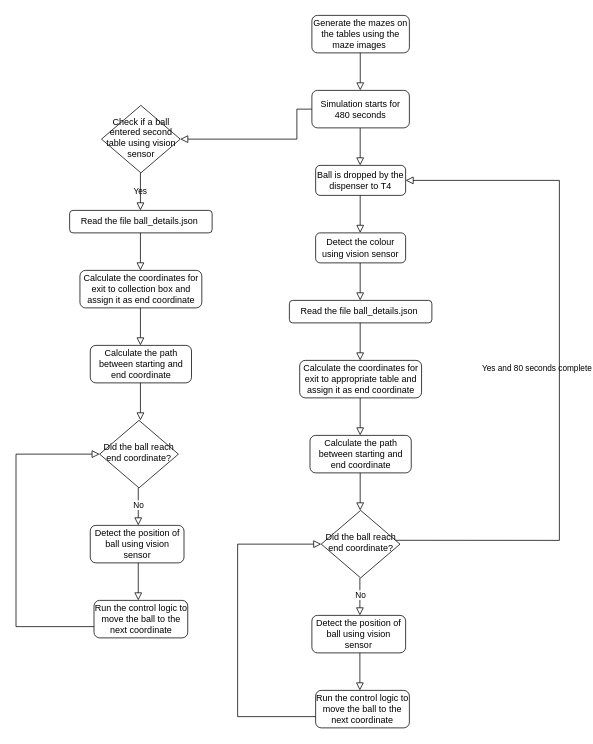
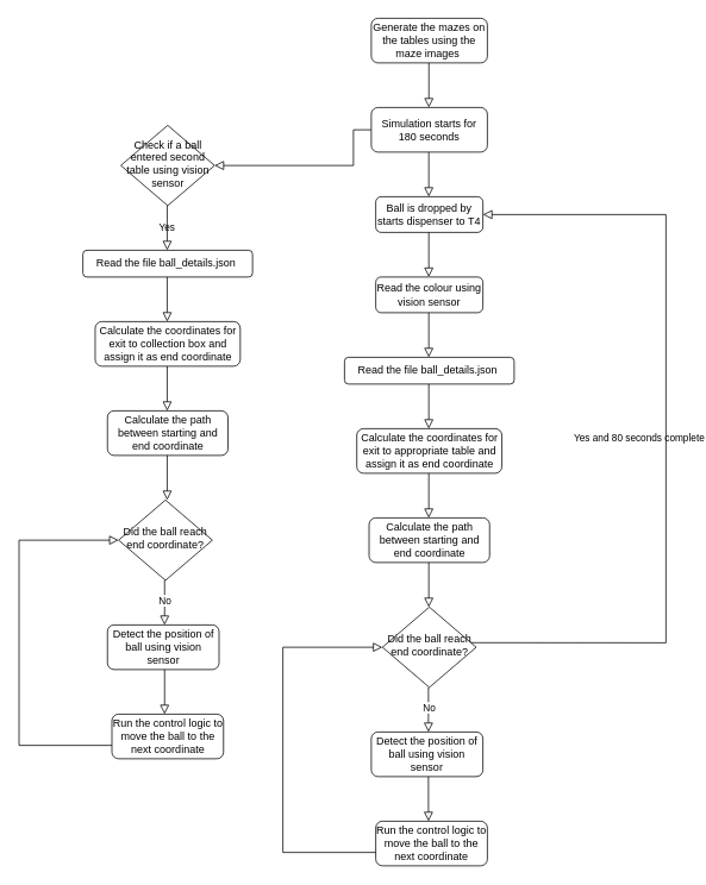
  <mxCell id="0" />
  <mxCell id="1" parent="0" />
- <mxCell id="2" value="Ball is dropped by the dispenser to T4" style="rounded=1;whiteSpace=wrap;html=1;fontSize=12;glass=0;strokeWidth=1;shadow=0;" vertex="1" parent="1"><mxGeometry x="420" y="220" width="120" height="40" as="geometry" /></mxCell>
+ <mxCell id="2" value="Ball is dropped by starts dispenser to T4" style="rounded=1;whiteSpace=wrap;html=1;fontSize=12;glass=0;strokeWidth=1;shadow=0;" vertex="1" parent="1"><mxGeometry x="420" y="220" width="120" height="40" as="geometry" /></mxCell>
  <mxCell id="3" value="" style="rounded=0;html=1;jettySize=auto;orthogonalLoop=1;fontSize=11;endArrow=block;endFill=0;endSize=8;strokeWidth=1;shadow=0;labelBackgroundColor=none;edgeStyle=orthogonalEdgeStyle;" edge="1" parent="1"><mxGeometry relative="1" as="geometry"><mxPoint x="479.41" y="260" as="sourcePoint" /><mxPoint x="479.41" y="310" as="targetPoint" /></mxGeometry></mxCell>
- <mxCell id="4" value="Detect the colour using vision sensor" style="rounded=1;whiteSpace=wrap;html=1;fontSize=12;glass=0;strokeWidth=1;shadow=0;" vertex="1" parent="1"><mxGeometry x="420" y="310" width="120" height="40" as="geometry" /></mxCell>
+ <mxCell id="4" value="Read the colour using vision sensor" style="rounded=1;whiteSpace=wrap;html=1;fontSize=12;glass=0;strokeWidth=1;shadow=0;" vertex="1" parent="1"><mxGeometry x="420" y="310" width="120" height="40" as="geometry" /></mxCell>
  <mxCell id="5" value="" style="rounded=0;html=1;jettySize=auto;orthogonalLoop=1;fontSize=11;endArrow=block;endFill=0;endSize=8;strokeWidth=1;shadow=0;labelBackgroundColor=none;edgeStyle=orthogonalEdgeStyle;" edge="1" parent="1"><mxGeometry relative="1" as="geometry"><mxPoint x="479.41" y="350" as="sourcePoint" /><mxPoint x="479.41" y="400" as="targetPoint" /></mxGeometry></mxCell>
  <mxCell id="6" value="Calculate the path between starting and end coordinate" style="rounded=1;whiteSpace=wrap;html=1;fontSize=12;glass=0;strokeWidth=1;shadow=0;" vertex="1" parent="1"><mxGeometry x="412.5" y="580" width="135" height="50" as="geometry" /></mxCell>
  <mxCell id="7" value="Calculate the coordinates for exit to appropriate table and assign it as end coordinate" style="rounded=1;whiteSpace=wrap;html=1;fontSize=12;glass=0;strokeWidth=1;shadow=0;" vertex="1" parent="1"><mxGeometry x="398.75" y="480" width="162.5" height="50" as="geometry" /></mxCell>
  <mxCell id="8" value="Read the file ball_details.json&amp;nbsp;" style="rounded=1;whiteSpace=wrap;html=1;fontSize=12;glass=0;strokeWidth=1;shadow=0;" vertex="1" parent="1"><mxGeometry x="385" y="400" width="190" height="30" as="geometry" /></mxCell>
  <mxCell id="9" value="" style="rounded=0;html=1;jettySize=auto;orthogonalLoop=1;fontSize=11;endArrow=block;endFill=0;endSize=8;strokeWidth=1;shadow=0;labelBackgroundColor=none;edgeStyle=orthogonalEdgeStyle;" edge="1" parent="1"><mxGeometry relative="1" as="geometry"><mxPoint x="479.41" y="530" as="sourcePoint" /><mxPoint x="479.41" y="580" as="targetPoint" /></mxGeometry></mxCell>
  <mxCell id="10" value="" style="rounded=0;html=1;jettySize=auto;orthogonalLoop=1;fontSize=11;endArrow=block;endFill=0;endSize=8;strokeWidth=1;shadow=0;labelBackgroundColor=none;edgeStyle=orthogonalEdgeStyle;" edge="1" parent="1"><mxGeometry relative="1" as="geometry"><mxPoint x="479.41" y="430" as="sourcePoint" /><mxPoint x="479.41" y="480" as="targetPoint" /></mxGeometry></mxCell>
  <mxCell id="11" value="Yes and 80 seconds complete" style="rounded=0;html=1;jettySize=auto;orthogonalLoop=1;fontSize=11;endArrow=block;endFill=0;endSize=8;strokeWidth=1;shadow=0;labelBackgroundColor=none;edgeStyle=orthogonalEdgeStyle;entryX=1;entryY=0.5;entryDx=0;entryDy=0;exitX=0.922;exitY=0.443;exitDx=0;exitDy=0;exitPerimeter=0;" edge="1" parent="1" source="21" target="2"><mxGeometry x="-0.005" y="30" relative="1" as="geometry"><mxPoint x="535" y="720" as="sourcePoint" /><mxPoint x="755" y="240" as="targetPoint" /><Array as="points"><mxPoint x="535" y="720" /><mxPoint x="745" y="720" /><mxPoint x="745" y="240" /></Array><mxPoint y="1" as="offset" /></mxGeometry></mxCell>
  <mxCell id="12" value="" style="rounded=0;html=1;jettySize=auto;orthogonalLoop=1;fontSize=11;endArrow=block;endFill=0;endSize=8;strokeWidth=1;shadow=0;labelBackgroundColor=none;edgeStyle=orthogonalEdgeStyle;" edge="1" parent="1"><mxGeometry relative="1" as="geometry"><mxPoint x="479.41" y="630" as="sourcePoint" /><mxPoint x="479.41" y="680" as="targetPoint" /></mxGeometry></mxCell>
  <mxCell id="13" value="Run the control logic to move the ball to the next coordinate" style="rounded=1;whiteSpace=wrap;html=1;fontSize=12;glass=0;strokeWidth=1;shadow=0;" vertex="1" parent="1"><mxGeometry x="420" y="920" width="125" height="50" as="geometry" /></mxCell>
  <mxCell id="14" value="Detect the position of ball using vision sensor" style="rounded=1;whiteSpace=wrap;html=1;fontSize=12;glass=0;strokeWidth=1;shadow=0;" vertex="1" parent="1"><mxGeometry x="415" y="820" width="125" height="50" as="geometry" /></mxCell>
  <mxCell id="15" value="Generate the mazes on the tables using the maze images&amp;nbsp;" style="rounded=1;whiteSpace=wrap;html=1;fontSize=12;glass=0;strokeWidth=1;shadow=0;" vertex="1" parent="1"><mxGeometry x="415" y="20" width="130" height="50" as="geometry" /></mxCell>
  <mxCell id="16" value="" style="rounded=0;html=1;jettySize=auto;orthogonalLoop=1;fontSize=11;endArrow=block;endFill=0;endSize=8;strokeWidth=1;shadow=0;labelBackgroundColor=none;edgeStyle=orthogonalEdgeStyle;entryX=0;entryY=0.5;entryDx=0;entryDy=0;" edge="1" parent="1" target="21"><mxGeometry relative="1" as="geometry"><mxPoint x="420" y="955" as="sourcePoint" /><mxPoint x="425" y="725" as="targetPoint" /><Array as="points"><mxPoint x="316" y="955" /><mxPoint x="316" y="725" /></Array></mxGeometry></mxCell>
  <mxCell id="17" value="" style="rounded=0;html=1;jettySize=auto;orthogonalLoop=1;fontSize=11;endArrow=block;endFill=0;endSize=8;strokeWidth=1;shadow=0;labelBackgroundColor=none;edgeStyle=orthogonalEdgeStyle;" edge="1" parent="1"><mxGeometry relative="1" as="geometry"><mxPoint x="479" y="870" as="sourcePoint" /><mxPoint x="479" y="920" as="targetPoint" /></mxGeometry></mxCell>
  <mxCell id="18" value="" style="rounded=0;html=1;jettySize=auto;orthogonalLoop=1;fontSize=11;endArrow=block;endFill=0;endSize=8;strokeWidth=1;shadow=0;labelBackgroundColor=none;edgeStyle=orthogonalEdgeStyle;" edge="1" parent="1"><mxGeometry relative="1" as="geometry"><mxPoint x="479" y="770" as="sourcePoint" /><mxPoint x="479" y="820" as="targetPoint" /></mxGeometry></mxCell>
  <mxCell id="19" value="No" style="edgeLabel;html=1;align=center;verticalAlign=middle;resizable=0;points=[];" vertex="1" connectable="0" parent="18"><mxGeometry x="-0.116" relative="1" as="geometry"><mxPoint as="offset" /></mxGeometry></mxCell>
  <mxCell id="20" value="" style="rounded=0;html=1;jettySize=auto;orthogonalLoop=1;fontSize=11;endArrow=block;endFill=0;endSize=8;strokeWidth=1;shadow=0;labelBackgroundColor=none;edgeStyle=orthogonalEdgeStyle;" edge="1" parent="1"><mxGeometry relative="1" as="geometry"><mxPoint x="479.41" y="170" as="sourcePoint" /><mxPoint x="479.41" y="220" as="targetPoint" /></mxGeometry></mxCell>
  <mxCell id="21" value="Did the ball reach end coordinate?" style="rhombus;whiteSpace=wrap;html=1;shadow=0;fontFamily=Helvetica;fontSize=12;align=center;strokeWidth=1;spacing=6;spacingTop=-4;" vertex="1" parent="1"><mxGeometry x="427.5" y="680" width="105" height="90" as="geometry" /></mxCell>
  <mxCell id="22" value="Run the control logic to move the ball to the next coordinate" style="rounded=1;whiteSpace=wrap;html=1;fontSize=12;glass=0;strokeWidth=1;shadow=0;" vertex="1" parent="1"><mxGeometry x="124.5" y="800" width="125" height="50" as="geometry" /></mxCell>
  <mxCell id="23" value="Detect the position of ball using vision sensor" style="rounded=1;whiteSpace=wrap;html=1;fontSize=12;glass=0;strokeWidth=1;shadow=0;" vertex="1" parent="1"><mxGeometry x="119.5" y="700" width="125" height="50" as="geometry" /></mxCell>
  <mxCell id="24" value="" style="rounded=0;html=1;jettySize=auto;orthogonalLoop=1;fontSize=11;endArrow=block;endFill=0;endSize=8;strokeWidth=1;shadow=0;labelBackgroundColor=none;edgeStyle=orthogonalEdgeStyle;entryX=0;entryY=0.5;entryDx=0;entryDy=0;" edge="1" parent="1" target="28"><mxGeometry relative="1" as="geometry"><mxPoint x="124.5" y="835" as="sourcePoint" /><mxPoint x="129.5" y="605" as="targetPoint" /><Array as="points"><mxPoint x="20.5" y="835" /><mxPoint x="20.5" y="605" /></Array></mxGeometry></mxCell>
  <mxCell id="25" value="" style="rounded=0;html=1;jettySize=auto;orthogonalLoop=1;fontSize=11;endArrow=block;endFill=0;endSize=8;strokeWidth=1;shadow=0;labelBackgroundColor=none;edgeStyle=orthogonalEdgeStyle;" edge="1" parent="1"><mxGeometry relative="1" as="geometry"><mxPoint x="183.5" y="750" as="sourcePoint" /><mxPoint x="183.5" y="800" as="targetPoint" /></mxGeometry></mxCell>
  <mxCell id="26" value="" style="rounded=0;html=1;jettySize=auto;orthogonalLoop=1;fontSize=11;endArrow=block;endFill=0;endSize=8;strokeWidth=1;shadow=0;labelBackgroundColor=none;edgeStyle=orthogonalEdgeStyle;" edge="1" parent="1"><mxGeometry relative="1" as="geometry"><mxPoint x="183.5" y="650" as="sourcePoint" /><mxPoint x="183.5" y="700" as="targetPoint" /></mxGeometry></mxCell>
  <mxCell id="27" value="No" style="edgeLabel;html=1;align=center;verticalAlign=middle;resizable=0;points=[];" vertex="1" connectable="0" parent="26"><mxGeometry x="-0.116" relative="1" as="geometry"><mxPoint as="offset" /></mxGeometry></mxCell>
  <mxCell id="28" value="Did the ball reach end coordinate?" style="rhombus;whiteSpace=wrap;html=1;shadow=0;fontFamily=Helvetica;fontSize=12;align=center;strokeWidth=1;spacing=6;spacingTop=-4;" vertex="1" parent="1"><mxGeometry x="132" y="560" width="105" height="90" as="geometry" /></mxCell>
  <mxCell id="29" value="Calculate the path between starting and end coordinate" style="rounded=1;whiteSpace=wrap;html=1;fontSize=12;glass=0;strokeWidth=1;shadow=0;" vertex="1" parent="1"><mxGeometry x="119.5" y="460" width="135" height="50" as="geometry" /></mxCell>
  <mxCell id="30" value="Calculate the coordinates for exit to collection box and assign it as end coordinate" style="rounded=1;whiteSpace=wrap;html=1;fontSize=12;glass=0;strokeWidth=1;shadow=0;" vertex="1" parent="1"><mxGeometry x="105.75" y="360" width="162.5" height="50" as="geometry" /></mxCell>
  <mxCell id="31" value="Read the file ball_details.json&amp;nbsp;" style="rounded=1;whiteSpace=wrap;html=1;fontSize=12;glass=0;strokeWidth=1;shadow=0;" vertex="1" parent="1"><mxGeometry x="92" y="280" width="190" height="30" as="geometry" /></mxCell>
  <mxCell id="32" value="" style="rounded=0;html=1;jettySize=auto;orthogonalLoop=1;fontSize=11;endArrow=block;endFill=0;endSize=8;strokeWidth=1;shadow=0;labelBackgroundColor=none;edgeStyle=orthogonalEdgeStyle;" edge="1" parent="1"><mxGeometry relative="1" as="geometry"><mxPoint x="186.41" y="410" as="sourcePoint" /><mxPoint x="186.41" y="460" as="targetPoint" /></mxGeometry></mxCell>
  <mxCell id="33" value="" style="rounded=0;html=1;jettySize=auto;orthogonalLoop=1;fontSize=11;endArrow=block;endFill=0;endSize=8;strokeWidth=1;shadow=0;labelBackgroundColor=none;edgeStyle=orthogonalEdgeStyle;" edge="1" parent="1"><mxGeometry relative="1" as="geometry"><mxPoint x="186.41" y="310" as="sourcePoint" /><mxPoint x="186.41" y="360" as="targetPoint" /></mxGeometry></mxCell>
  <mxCell id="34" value="" style="rounded=0;html=1;jettySize=auto;orthogonalLoop=1;fontSize=11;endArrow=block;endFill=0;endSize=8;strokeWidth=1;shadow=0;labelBackgroundColor=none;edgeStyle=orthogonalEdgeStyle;" edge="1" parent="1"><mxGeometry relative="1" as="geometry"><mxPoint x="186.41" y="510" as="sourcePoint" /><mxPoint x="186.41" y="560" as="targetPoint" /></mxGeometry></mxCell>
  <mxCell id="35" value="Check if a ball entered second table using vision sensor" style="rhombus;whiteSpace=wrap;html=1;shadow=0;fontFamily=Helvetica;fontSize=12;align=center;strokeWidth=1;spacing=6;spacingTop=-4;" vertex="1" parent="1"><mxGeometry x="134.5" width="105" height="90" as="geometry" y="140" /></mxCell>
  <mxCell id="36" value="Yes" style="rounded=0;html=1;jettySize=auto;orthogonalLoop=1;fontSize=11;endArrow=block;endFill=0;endSize=8;strokeWidth=1;shadow=0;labelBackgroundColor=none;edgeStyle=orthogonalEdgeStyle;" edge="1" parent="1"><mxGeometry relative="1" as="geometry"><mxPoint x="186.41" y="230" as="sourcePoint" /><mxPoint x="186.41" y="280" as="targetPoint" /></mxGeometry></mxCell>
  <mxCell id="37" value="" style="rounded=0;html=1;jettySize=auto;orthogonalLoop=1;fontSize=11;endArrow=block;endFill=0;endSize=8;strokeWidth=1;shadow=0;labelBackgroundColor=none;edgeStyle=orthogonalEdgeStyle;exitX=0;exitY=0.5;exitDx=0;exitDy=0;entryX=1;entryY=0.5;entryDx=0;entryDy=0;" edge="1" parent="1" source="38" target="35"><mxGeometry relative="1" as="geometry"><mxPoint x="395" y="230" as="sourcePoint" /><mxPoint x="245" y="180" as="targetPoint" /><Array as="points"><mxPoint x="395" y="145" /><mxPoint x="395" y="185" /></Array></mxGeometry></mxCell>
- <mxCell id="38" value="Simulation starts for 480 seconds" style="rounded=1;whiteSpace=wrap;html=1;fontSize=12;glass=0;strokeWidth=1;shadow=0;" vertex="1" parent="1"><mxGeometry x="415" y="120" width="130" height="50" as="geometry" /></mxCell>
+ <mxCell id="38" value="Simulation starts for 180 seconds" style="rounded=1;whiteSpace=wrap;html=1;fontSize=12;glass=0;strokeWidth=1;shadow=0;" vertex="1" parent="1"><mxGeometry x="415" y="120" width="130" height="50" as="geometry" /></mxCell>
  <mxCell id="39" value="" style="rounded=0;html=1;jettySize=auto;orthogonalLoop=1;fontSize=11;endArrow=block;endFill=0;endSize=8;strokeWidth=1;shadow=0;labelBackgroundColor=none;edgeStyle=orthogonalEdgeStyle;" edge="1" parent="1"><mxGeometry relative="1" as="geometry"><mxPoint x="479.5" y="70" as="sourcePoint" /><mxPoint x="479.5" y="120" as="targetPoint" /></mxGeometry></mxCell>
